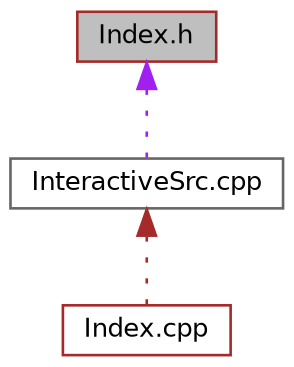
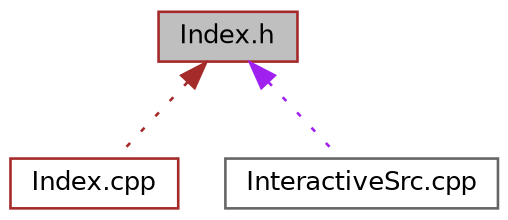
  digraph {
    node [color=brown fillcolor=white fontname=Helvetica fontsize=10 shape=record style=filled]
    edge [dir=back fontname=Helvetica fontsize=10 labelfontname=Helvetica labelfontsize=10 style=dotted]
    n1 [fillcolor=grey75 fontcolor=black height=0.2 label="Index.h" width=0.4]
    n2 [height=0.2 label="Index.cpp" width=0.4]
    n3 [color=gray40 height=0.2 label="InteractiveSrc.cpp" width=0.4]
-   n3 -> n2 [color=brown]
+   n1 -> n2 [color=brown]
    n1 -> n3 [color=purple]
  }
